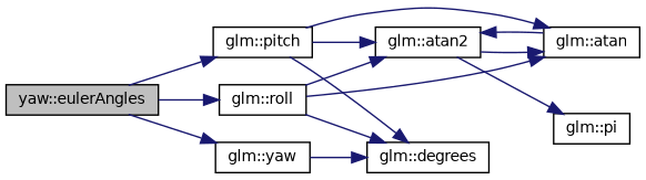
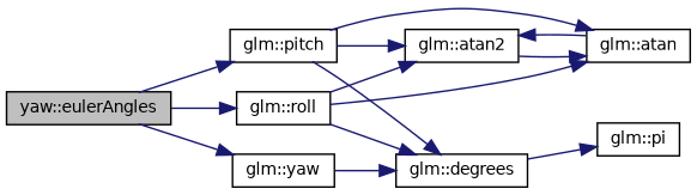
  digraph {
    rankdir=LR
    node [color=black fillcolor=white fontname=Helvetica fontsize=10 shape=record style=filled]
    edge [color=midnightblue fontname=Helvetica fontsize=10 labelfontname=Helvetica labelfontsize=10 style=solid]
    n1 [fillcolor=grey75 fontcolor=black height=0.2 label="yaw::eulerAngles" width=0.4]
    n2 [height=0.2 label="glm::pitch" width=0.4]
    n3 [height=0.2 label="glm::yaw" width=0.4]
    n4 [height=0.2 label="glm::roll" width=0.4]
    n5 [height=0.2 label="glm::atan2" width=0.4]
    n6 [height=0.2 label="glm::atan" width=0.4]
    n7 [height=0.2 label="glm::degrees" width=0.4]
    n8 [height=0.2 label="glm::pi" width=0.4]
    n1 -> n2
    n1 -> n3
    n1 -> n4
    n2 -> n5
    n2 -> n6
    n2 -> n7
    n3 -> n7
    n4 -> n5
    n4 -> n6
    n4 -> n7
    n5 -> n6
    n6 -> n5
-   n5 -> n8
+   n7 -> n8
  }
